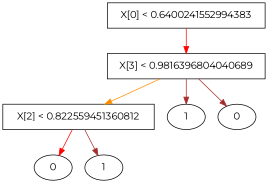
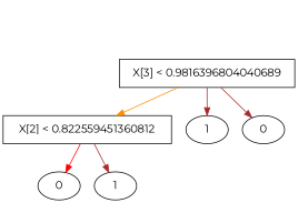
  digraph {
    fontname=Montserrat
    node [fontname=Montserrat shape=ellipse]
    edge [color=brown fontname=Montserrat]
-   n1 [height=0.5 label="X[0] < 0.6400241552994383" shape=box width=3.1111]
    n2 [height=0.5 label="X[3] < 0.9816396804040689" shape=box width=3.1111]
    n3 [height=0.5 label="X[2] < 0.822559451360812" shape=box width=2.9861]
    n4 [height=0.5 label=0 width=0.75]
    n5 [height=0.5 label=1 width=0.75]
    n6 [height=0.5 label=1 width=0.75]
    n7 [height=0.5 label=0 width=0.75]
-   n1 -> n2 [color=red]
    n2 -> n3 [color=darkorange]
    n2 -> n6
    n2 -> n7
    n3 -> n4 [color=red]
    n3 -> n5
  }
